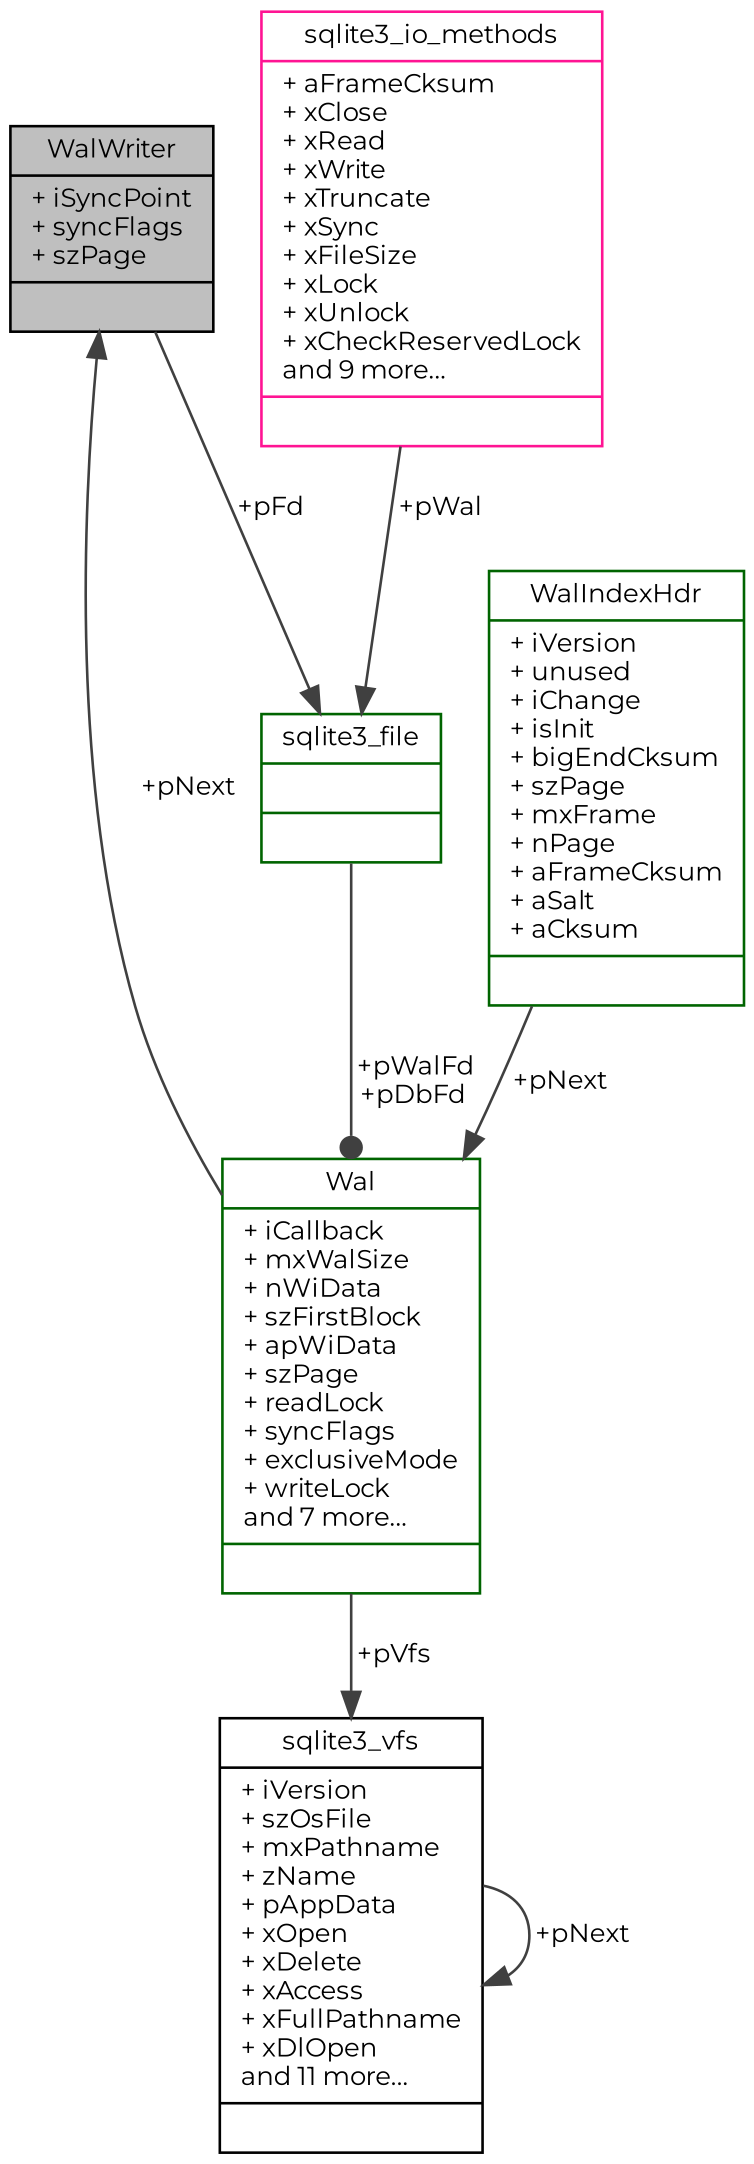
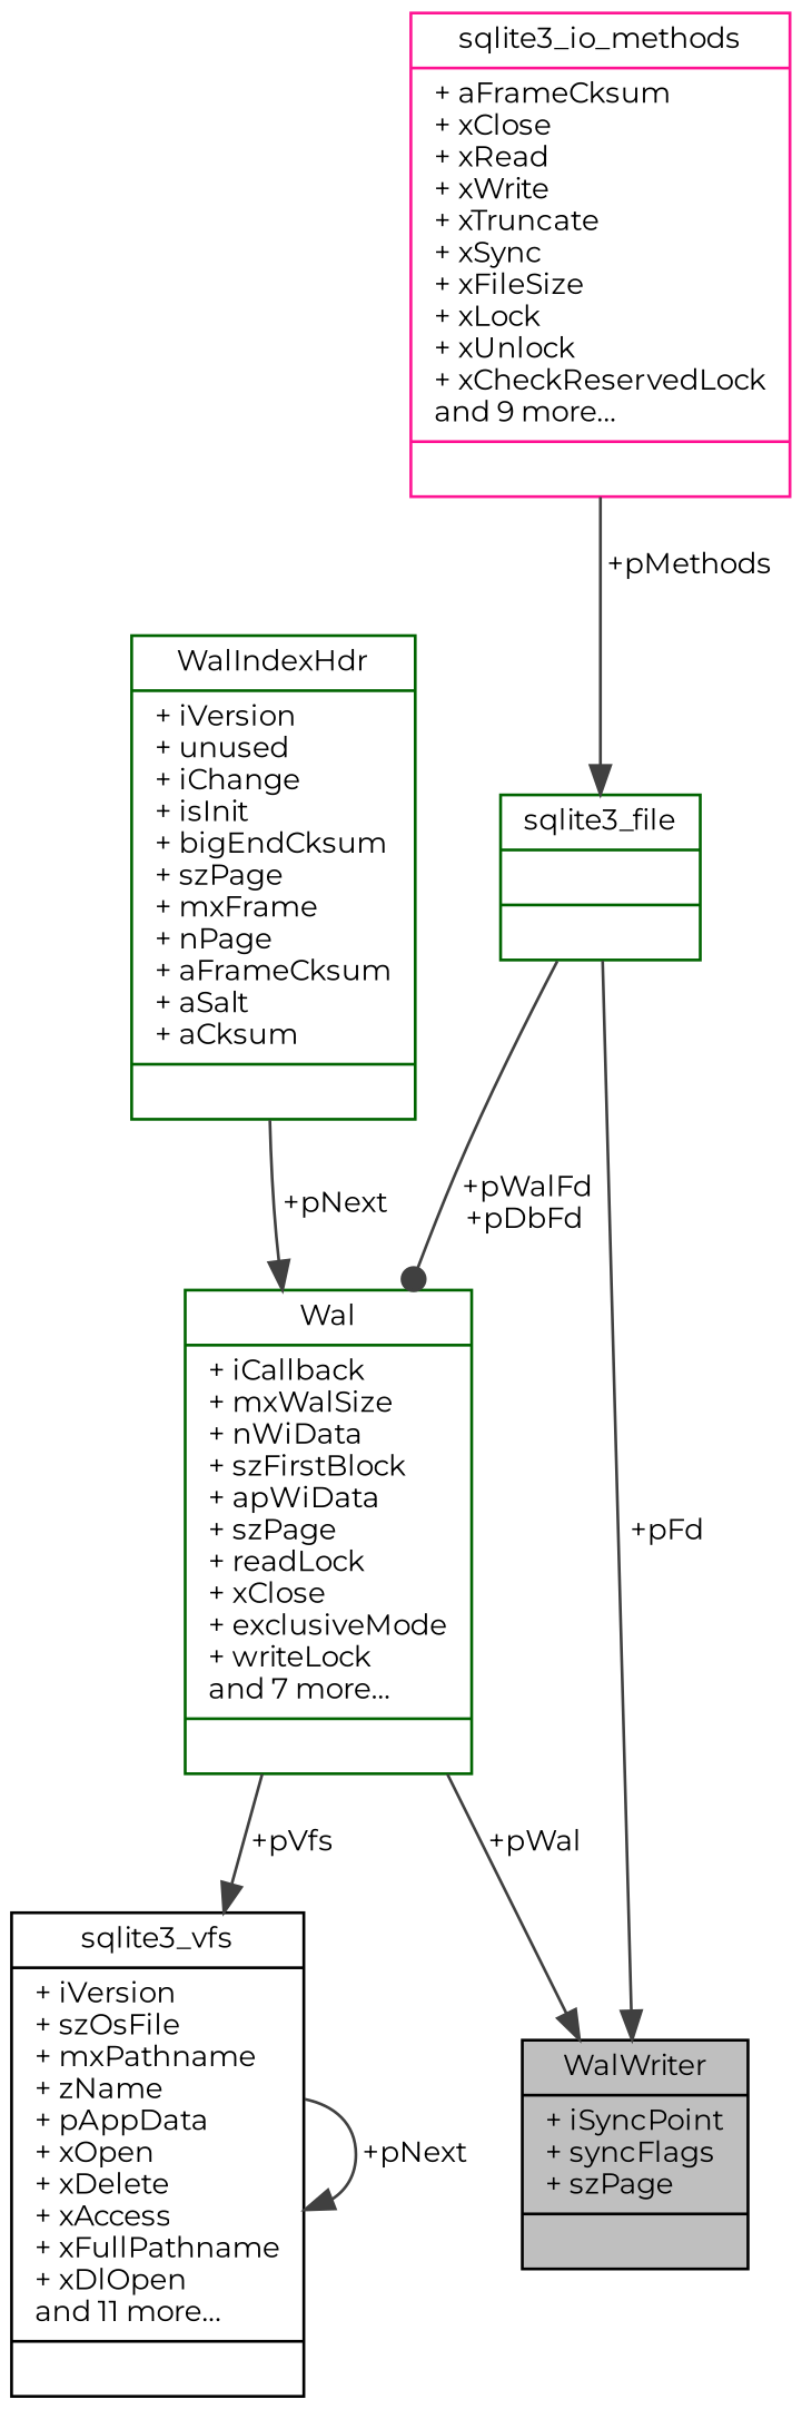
  digraph {
    fontname=Montserrat
    node [color=darkgreen fillcolor=white fontname=Montserrat fontsize=10 shape=record style=filled]
    edge [arrowhead=normal color=grey25 fontname=Montserrat fontsize=10 labelfontname=FreeSans labelfontsize=10 style=solid]
    n1 [color=black fillcolor=grey75 fontcolor=black height=0.2 label="{WalWriter\n|+ iSyncPoint\l+ syncFlags\l+ szPage\l|}" width=0.4]
    n2 [height=0.2 label="{sqlite3_file\n||}" width=0.4]
-   n3 [height=0.2 label="{Wal\n|+ iCallback\l+ mxWalSize\l+ nWiData\l+ szFirstBlock\l+ apWiData\l+ szPage\l+ readLock\l+ syncFlags\l+ exclusiveMode\l+ writeLock\land 7 more...\l|}" width=0.4]
+   n3 [height=0.2 label="{Wal\n|+ iCallback\l+ mxWalSize\l+ nWiData\l+ szFirstBlock\l+ apWiData\l+ szPage\l+ readLock\l+ xClose\l+ exclusiveMode\l+ writeLock\land 7 more...\l|}" width=0.4]
    n4 [color=black height=0.2 label="{sqlite3_vfs\n|+ iVersion\l+ szOsFile\l+ mxPathname\l+ zName\l+ pAppData\l+ xOpen\l+ xDelete\l+ xAccess\l+ xFullPathname\l+ xDlOpen\land 11 more...\l|}" width=0.4]
    n5 [color=deeppink height=0.2 label="{sqlite3_io_methods\n|+ aFrameCksum\l+ xClose\l+ xRead\l+ xWrite\l+ xTruncate\l+ xSync\l+ xFileSize\l+ xLock\l+ xUnlock\l+ xCheckReservedLock\land 9 more...\l|}" width=0.4]
    n6 [height=0.2 label="{WalIndexHdr\n|+ iVersion\l+ unused\l+ iChange\l+ isInit\l+ bigEndCksum\l+ szPage\l+ mxFrame\l+ nPage\l+ aFrameCksum\l+ aSalt\l+ aCksum\l|}" width=0.4]
-   n1 -> n2 [label=" +pFd"]
+   n2 -> n1 [label=" +pFd"]
    n2 -> n3 [arrowhead=dot label=" +pWalFd\n+pDbFd"]
-   n3 -> n1 [label=" +pNext"]
+   n3 -> n1 [label=" +pWal"]
    n3 -> n4 [label=" +pVfs"]
    n4 -> n4 [label=" +pNext"]
-   n5 -> n2 [label=" +pWal"]
+   n5 -> n2 [label=" +pMethods"]
    n6 -> n3 [label=" +pNext"]
  }
